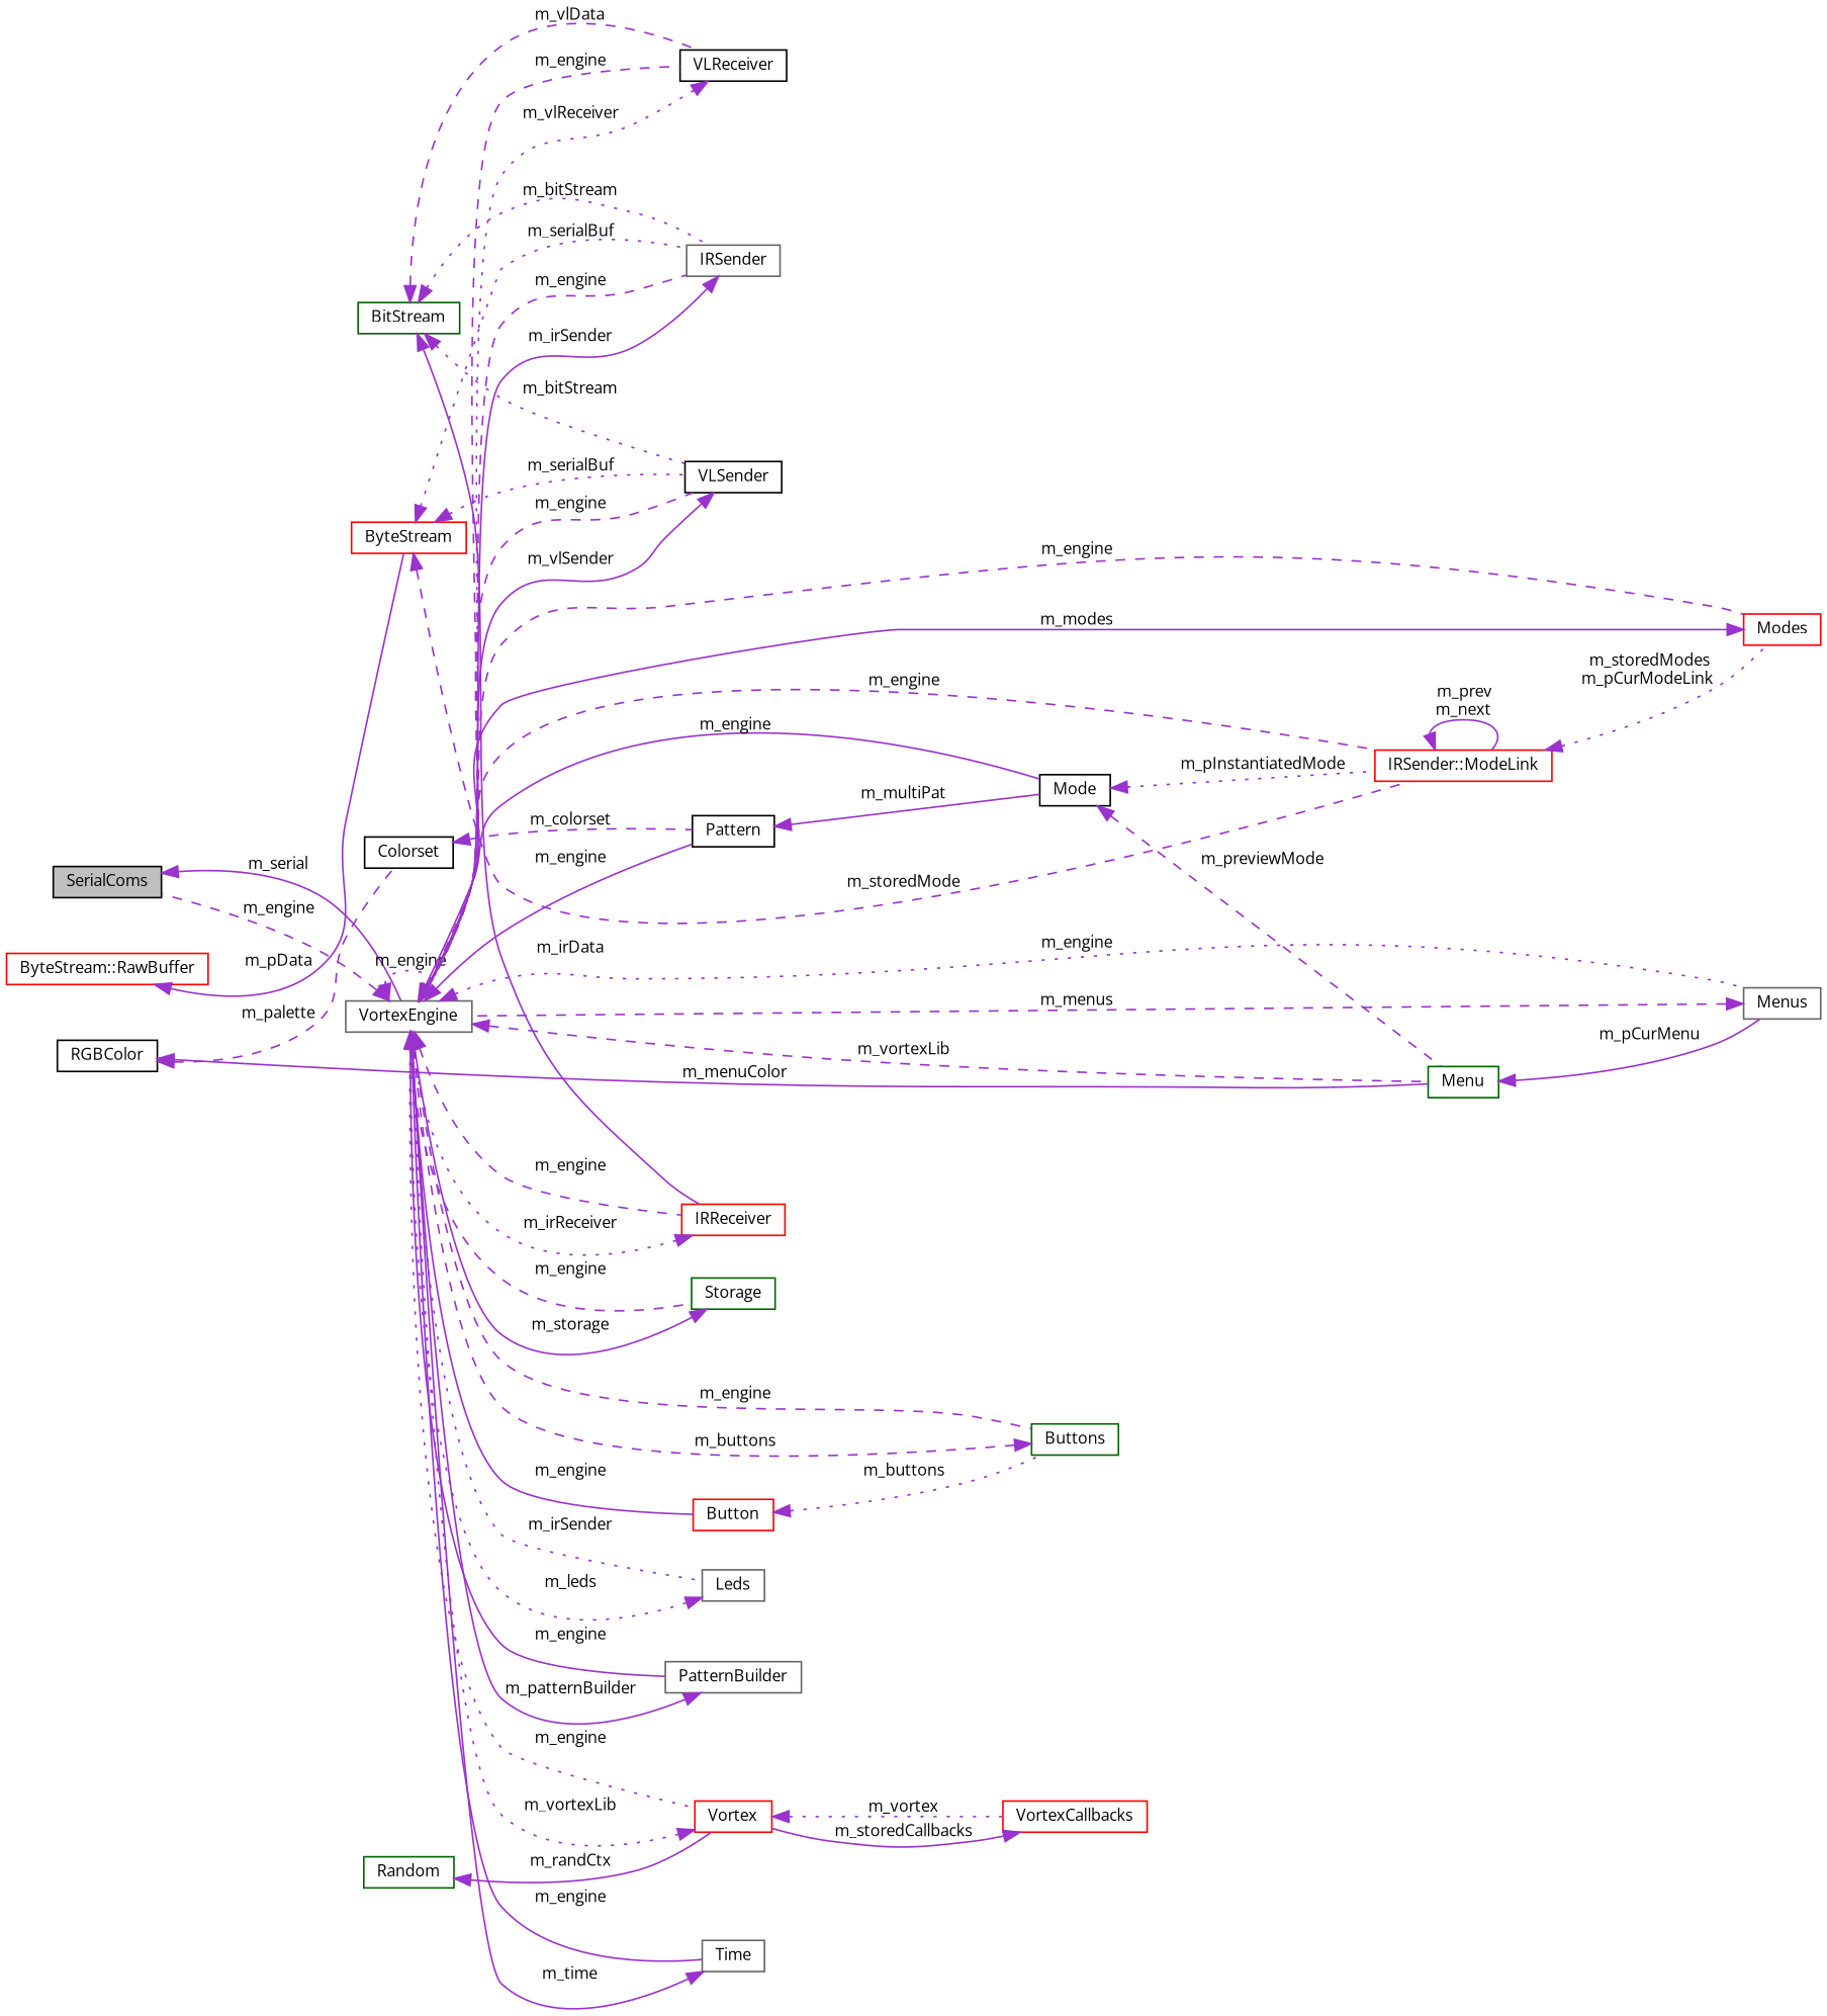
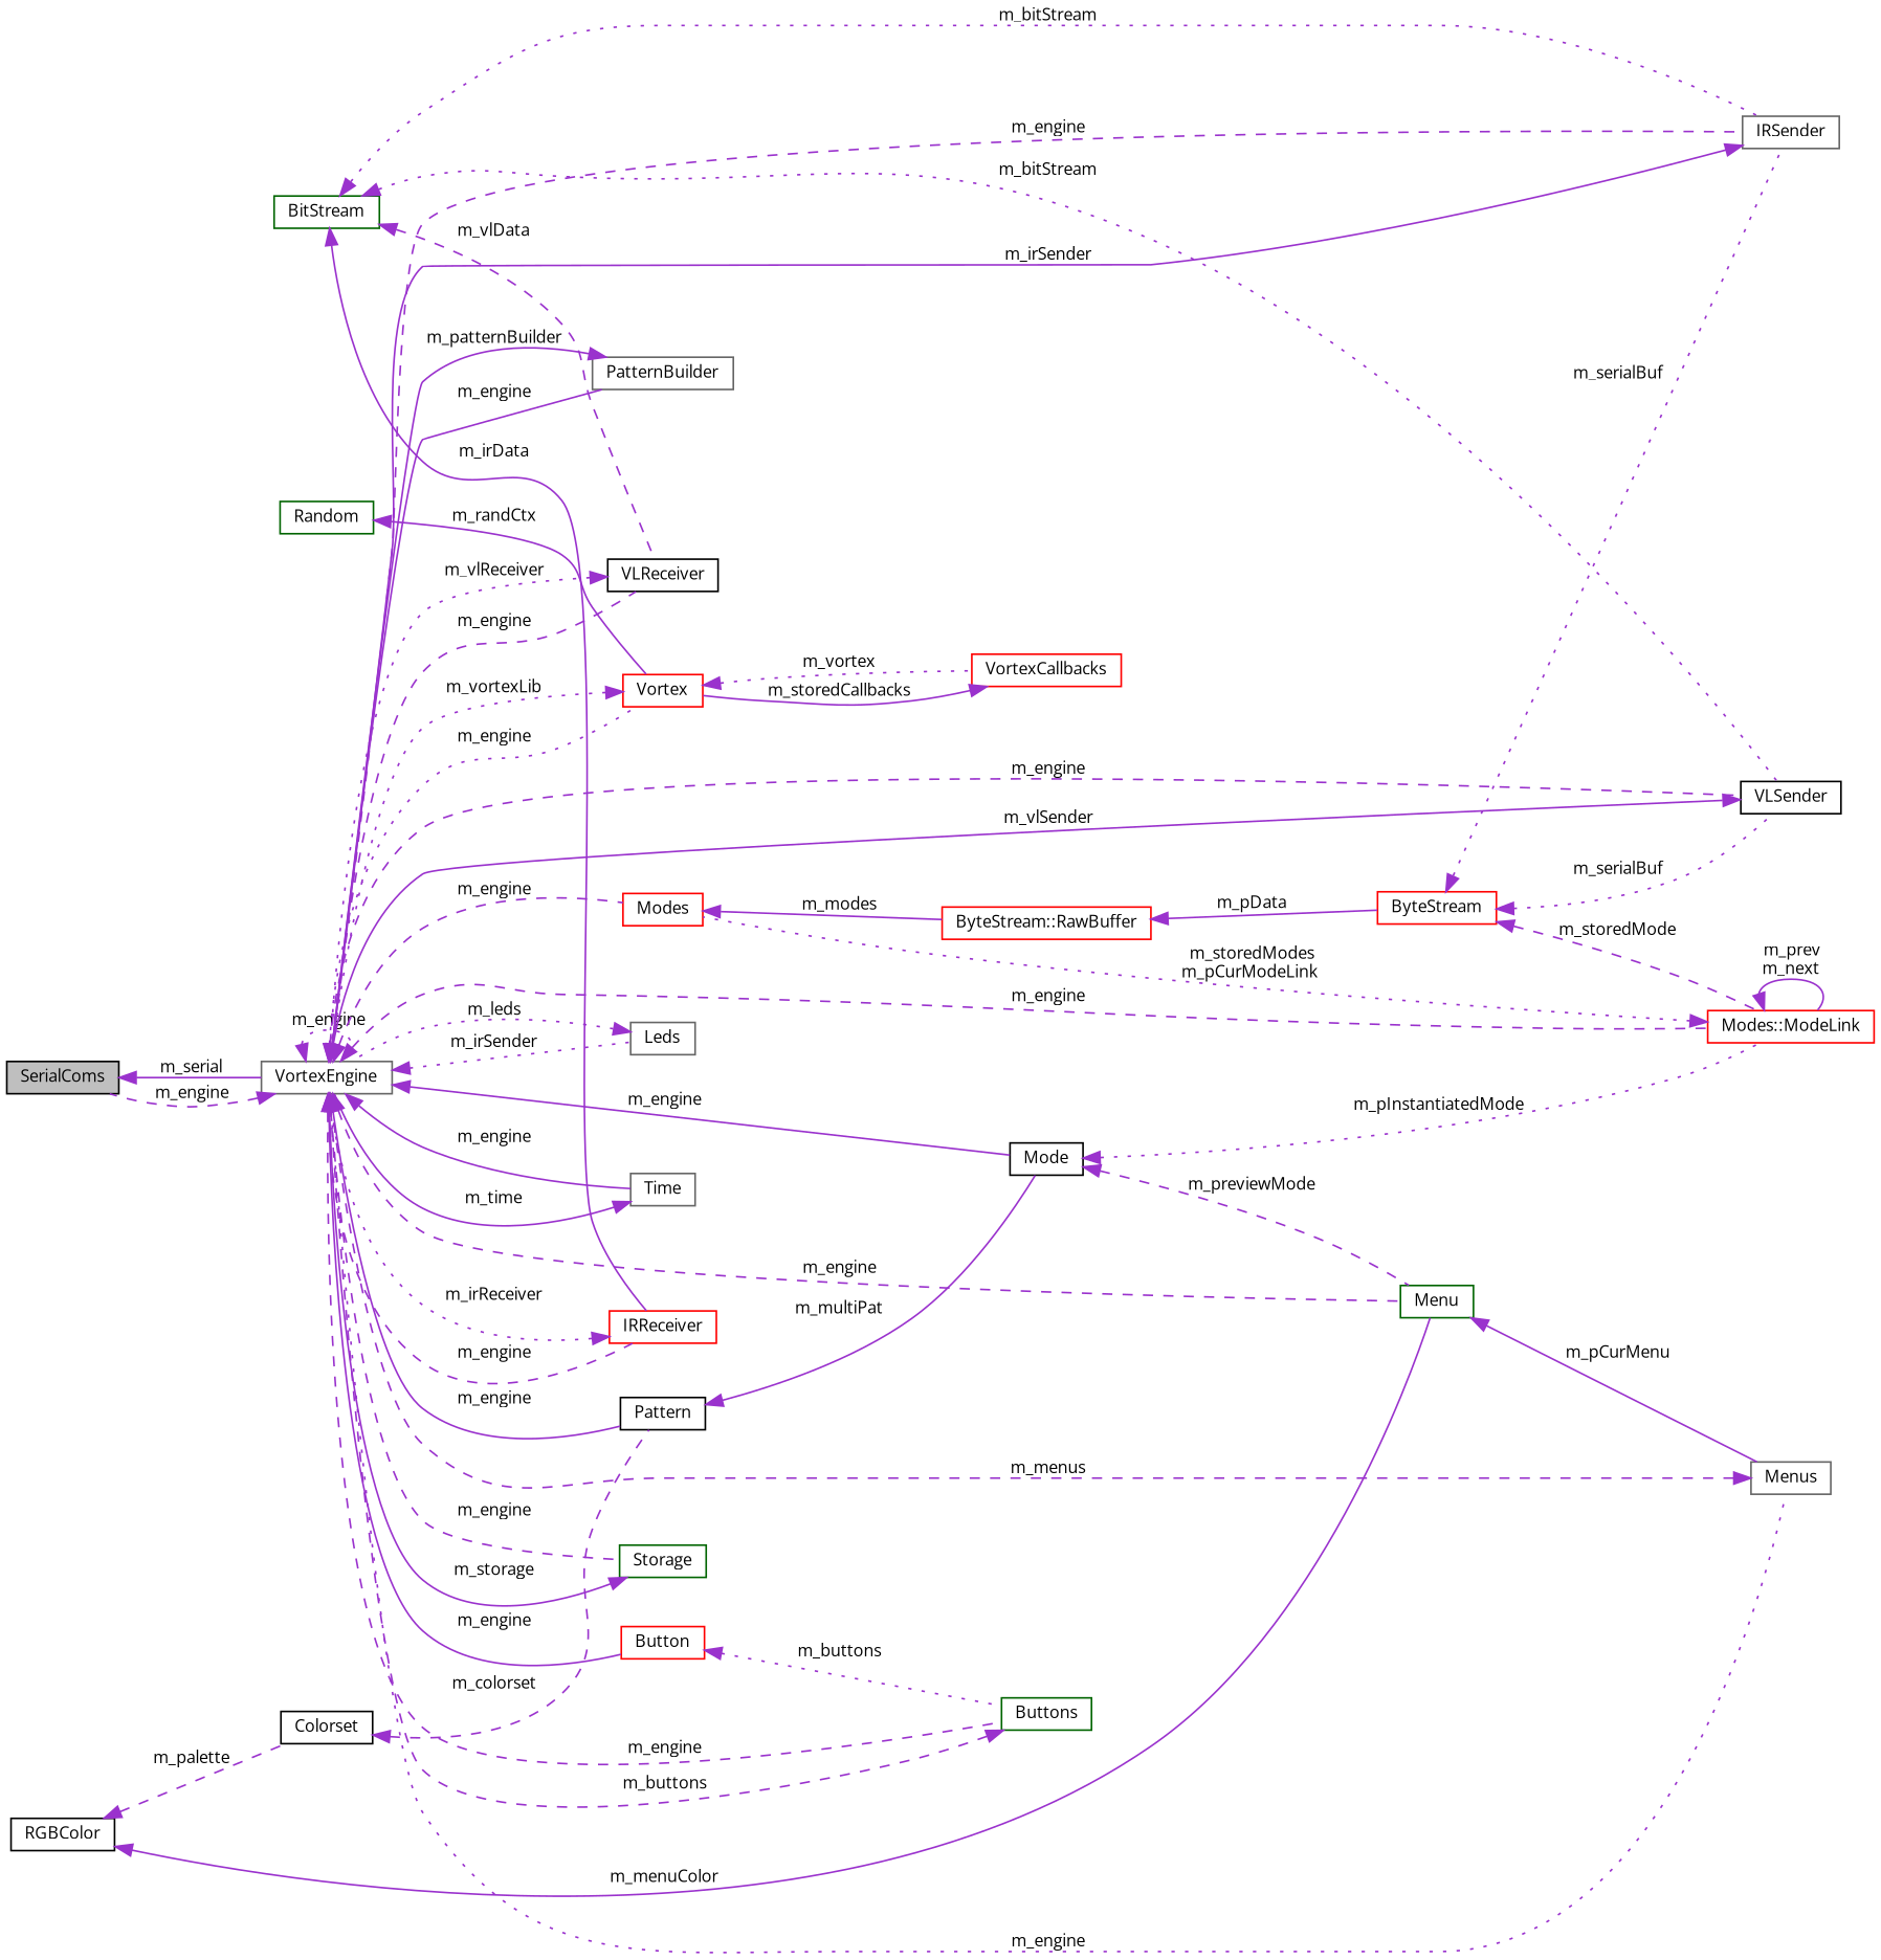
  digraph {
    fontname="Open Sans"
    rankdir=LR
    node [color=red fontname="Open Sans" fontsize=10 shape=record]
    edge [color=darkorchid3 dir=back fontname="Open Sans" fontsize=10 labelfontname=Helvetica labelfontsize=10 style=solid]
    n1 [color=black fillcolor=grey75 fontcolor=black height=0.2 label=SerialComs style=filled width=0.4]
    n2 [color=gray40 height=0.2 label=VortexEngine width=0.4]
    n3 [color=black height=0.2 label=VLReceiver width=0.4]
    n4 [color=darkgreen height=0.2 label=Storage width=0.4]
    n5 [color=gray40 height=0.2 label=IRSender width=0.4]
    n6 [color=darkgreen height=0.2 label=Buttons width=0.4]
    n7 [height=0.2 label=Button width=0.4]
    n8 [color=gray40 height=0.2 label=Leds width=0.4]
    n9 [color=gray40 height=0.2 label=PatternBuilder width=0.4]
    n10 [color=black height=0.2 label=VLSender width=0.4]
    n11 [height=0.2 label=Modes width=0.4]
-   n12 [height=0.2 label="IRSender::ModeLink" width=0.4]
+   n12 [height=0.2 label="Modes::ModeLink" width=0.4]
    n13 [color=black height=0.2 label=Mode width=0.4]
    n14 [color=black height=0.2 label=Pattern width=0.4]
    n15 [height=0.2 label=Vortex width=0.4]
    n16 [height=0.2 label=IRReceiver width=0.4]
    n17 [color=gray40 height=0.2 label=Time width=0.4]
    n18 [color=gray40 height=0.2 label=Menus width=0.4]
    n19 [color=darkgreen height=0.2 label=Menu width=0.4]
    n20 [height=0.2 label=VortexCallbacks width=0.4]
    n21 [color=darkgreen height=0.2 label=BitStream width=0.4]
    n22 [height=0.2 label=ByteStream width=0.4]
    n23 [height=0.2 label="ByteStream::RawBuffer" width=0.4]
    n24 [color=black height=0.2 label=Colorset width=0.4]
    n25 [color=black height=0.2 label=RGBColor width=0.4]
    n26 [color=darkgreen height=0.2 label=Random width=0.4]
    n1 -> n2 [label=" m_serial"]
    n2 -> n1 [label=" m_engine" style=dashed]
    n2 -> n2 [label=" m_engine" style=dotted]
    n2 -> n3 [label=" m_engine" style=dashed]
    n2 -> n4 [label=" m_engine" style=dashed]
    n2 -> n5 [label=" m_engine" style=dashed]
    n2 -> n6 [label=" m_engine" style=dashed]
    n2 -> n7 [label=" m_engine"]
    n2 -> n8 [label=" m_irSender" style=dotted]
    n2 -> n9 [label=" m_engine"]
    n2 -> n10 [label=" m_engine" style=dashed]
    n2 -> n11 [label=" m_engine" style=dashed]
    n2 -> n12 [label=" m_engine" style=dashed]
    n2 -> n13 [label=" m_engine"]
    n2 -> n14 [label=" m_engine"]
    n2 -> n15 [label=" m_engine" style=dotted]
    n2 -> n16 [label=" m_engine" style=dashed]
    n2 -> n17 [label=" m_engine"]
    n2 -> n18 [label=" m_engine" style=dotted]
-   n2 -> n19 [label=" m_vortexLib" style=dashed]
+   n2 -> n19 [label=" m_engine" style=dashed]
    n3 -> n2 [label=" m_vlReceiver" style=dotted]
    n4 -> n2 [label=" m_storage"]
    n5 -> n2 [label=" m_irSender"]
    n6 -> n2 [label=" m_buttons" style=dashed]
    n7 -> n6 [label=" m_buttons" style=dotted]
    n8 -> n2 [label=" m_leds" style=dotted]
    n9 -> n2 [label=" m_patternBuilder"]
    n10 -> n2 [label=" m_vlSender"]
-   n11 -> n2 [label=" m_modes"]
+   n11 -> n23 [label=" m_modes"]
    n12 -> n11 [label=" m_storedModes\nm_pCurModeLink" style=dotted]
    n12 -> n12 [label=" m_prev\nm_next"]
    n13 -> n12 [label=" m_pInstantiatedMode" style=dotted]
    n13 -> n19 [label=" m_previewMode" style=dashed]
    n14 -> n13 [label=" m_multiPat"]
    n15 -> n2 [label=" m_vortexLib" style=dotted]
    n15 -> n20 [label=" m_vortex" style=dotted]
    n16 -> n2 [label=" m_irReceiver" style=dotted]
    n17 -> n2 [label=" m_time"]
    n18 -> n2 [label=" m_menus" style=dashed]
    n19 -> n18 [label=" m_pCurMenu"]
    n20 -> n15 [label=" m_storedCallbacks"]
    n21 -> n3 [label=" m_vlData" style=dashed]
    n21 -> n5 [label=" m_bitStream" style=dotted]
    n21 -> n10 [label=" m_bitStream" style=dotted]
    n21 -> n16 [label=" m_irData"]
    n22 -> n5 [label=" m_serialBuf" style=dotted]
    n22 -> n10 [label=" m_serialBuf" style=dotted]
    n22 -> n12 [label=" m_storedMode" style=dashed]
    n23 -> n22 [label=" m_pData"]
    n24 -> n14 [label=" m_colorset" style=dashed]
    n25 -> n19 [label=" m_menuColor"]
    n25 -> n24 [label=" m_palette" style=dashed]
    n26 -> n15 [label=" m_randCtx"]
  }
